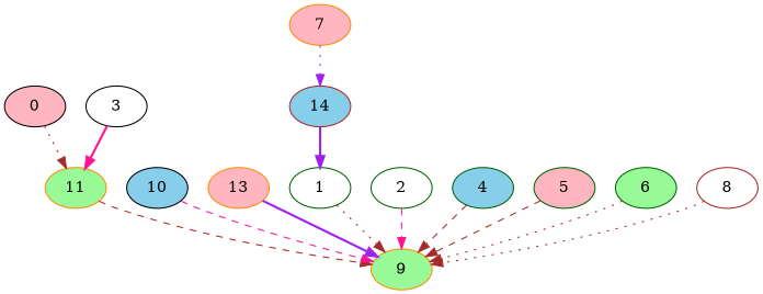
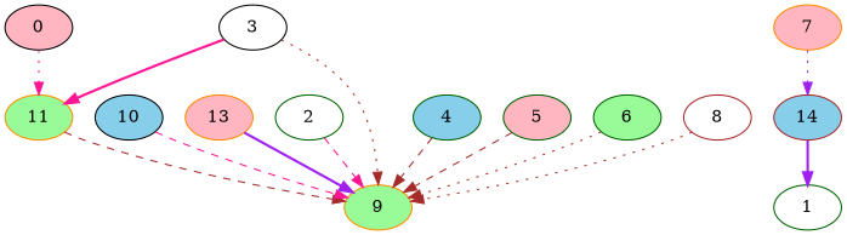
  digraph {
    node [color=darkgreen fillcolor=lightpink style=filled]
    edge [color=brown style=dotted]
    0 [color=black]
    11 [color=darkorange fillcolor=palegreen]
    9 [color=darkorange fillcolor=palegreen]
    10 [color=black fillcolor=skyblue]
    13 [color=darkorange]
    14 [color=brown fillcolor=skyblue]
    1 [fillcolor=white]
    2 [fillcolor=white]
    3 [color=black fillcolor=white]
    4 [fillcolor=skyblue]
    5
    6 [fillcolor=palegreen]
    7 [color=darkorange]
    8 [color=brown fillcolor=white]
-   0 -> 11
+   0 -> 11 [color=deeppink]
    11 -> 9 [style=dashed]
    10 -> 9 [color=deeppink style=dashed]
    13 -> 9 [color=purple style=bold]
    14 -> 1 [color=purple style=bold]
-   1 -> 9
+   3 -> 9
    2 -> 9 [color=deeppink style=dashed]
    3 -> 11 [color=deeppink style=bold]
    4 -> 9 [style=dashed]
    5 -> 9 [style=dashed]
    6 -> 9
    7 -> 14 [color=purple]
    8 -> 9
  }
